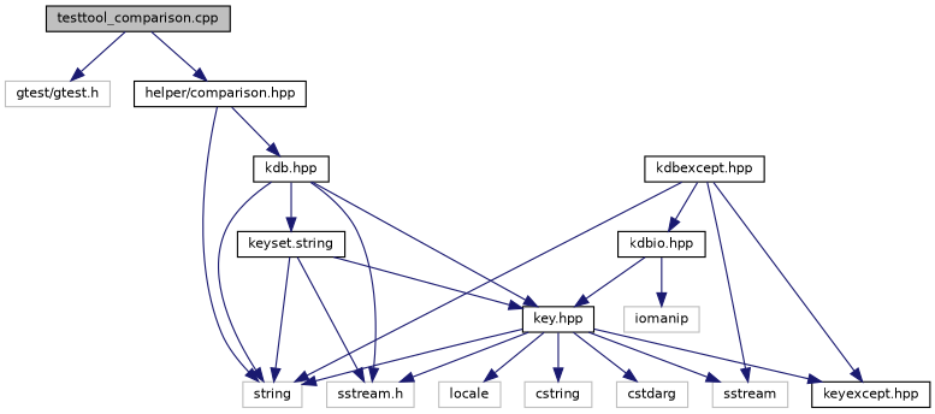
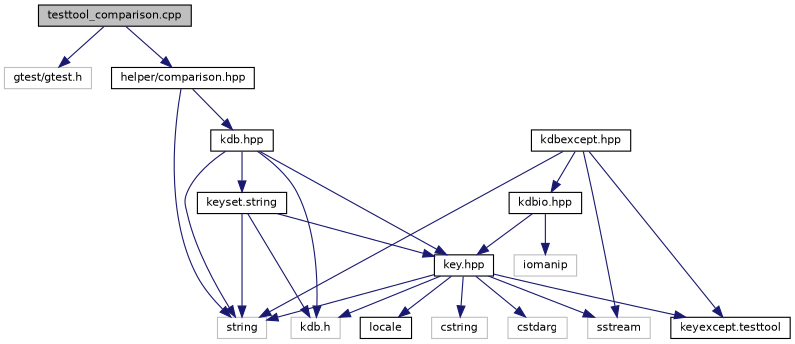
  digraph {
    fontname="DejaVu Sans"
    node [color=black fillcolor=white fontname="DejaVu Sans" fontsize=10 shape=record style=filled]
    edge [color=midnightblue fontname="DejaVu Sans" fontsize=10 labelfontname=Helvetica labelfontsize=10 style=solid]
    n1 [fillcolor=grey75 fontcolor=black height=0.2 label="testtool_comparison.cpp" width=0.4]
    n2 [color=grey75 height=0.2 label="gtest/gtest.h" width=0.4]
    n3 [height=0.2 label="helper/comparison.hpp" width=0.4]
    n4 [color=grey75 height=0.2 label=string width=0.4]
    n5 [height=0.2 label="kdb.hpp" width=0.4]
    n6 [height=0.2 label="key.hpp" width=0.4]
-   n7 [color=grey75 height=0.2 label="sstream.h" width=0.4]
+   n7 [color=grey75 height=0.2 label="kdb.h" width=0.4]
    n8 [height=0.2 label="keyset.string" width=0.4]
-   n9 [color=grey75 height=0.2 label=locale width=0.4]
+   n9 [height=0.2 label=locale width=0.4]
    n10 [color=grey75 height=0.2 label=cstring width=0.4]
    n11 [color=grey75 height=0.2 label=cstdarg width=0.4]
    n12 [color=grey75 height=0.2 label=sstream width=0.4]
-   n13 [height=0.2 label="keyexcept.hpp" width=0.4]
+   n13 [height=0.2 label="keyexcept.testtool" width=0.4]
    n14 [height=0.2 label="kdbexcept.hpp" width=0.4]
    n15 [height=0.2 label="kdbio.hpp" width=0.4]
    n16 [color=grey75 height=0.2 label=iomanip width=0.4]
    n1 -> n2
    n1 -> n3
    n3 -> n4
    n3 -> n5
    n5 -> n4
    n5 -> n6
    n5 -> n7
    n5 -> n8
    n6 -> n4
    n6 -> n7
    n6 -> n9
    n6 -> n10
    n6 -> n11
    n6 -> n12
    n6 -> n13
    n8 -> n4
    n8 -> n6
    n8 -> n7
    n14 -> n4
    n14 -> n12
    n14 -> n13
    n14 -> n15
    n15 -> n6
    n15 -> n16
  }
